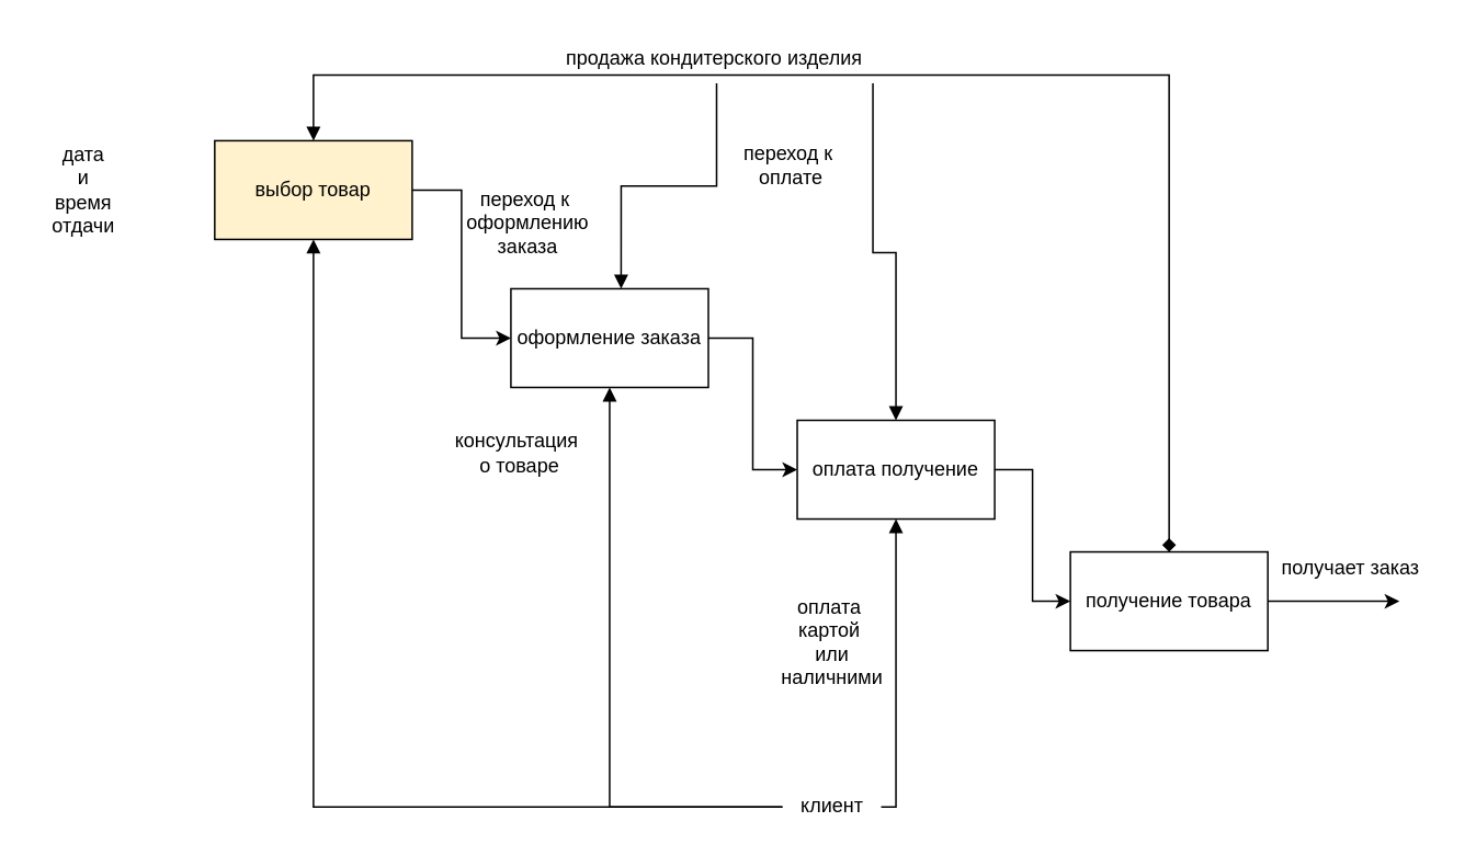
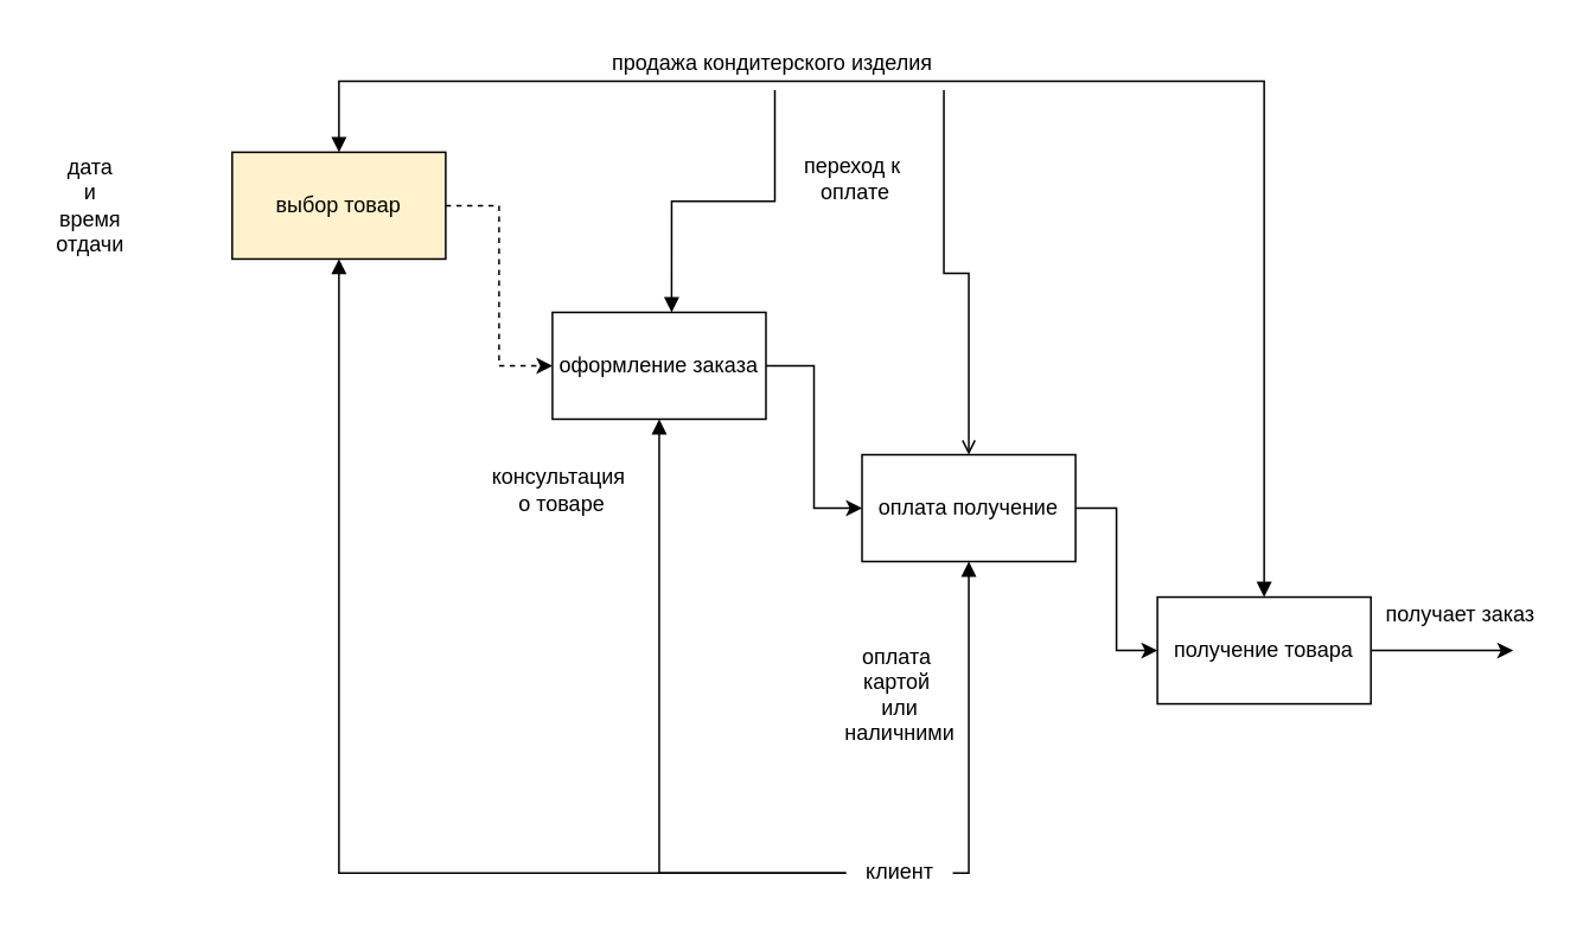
  <mxCell id="0" />
  <mxCell id="1" parent="0" />
  <mxCell id="2" style="edgeStyle=orthogonalEdgeStyle;rounded=0;orthogonalLoop=1;jettySize=auto;html=1;exitX=1;exitY=0.5;exitDx=0;exitDy=0;" parent="1" source="3" edge="1"><mxGeometry relative="1" as="geometry"><mxPoint x="850" y="365" as="targetPoint" /></mxGeometry></mxCell>
  <mxCell id="3" value="получение товара" style="rounded=0;whiteSpace=wrap;html=1;" parent="1" vertex="1"><mxGeometry x="650" y="335" width="120" height="60" as="geometry" /></mxCell>
  <mxCell id="4" style="edgeStyle=orthogonalEdgeStyle;rounded=0;orthogonalLoop=1;jettySize=auto;html=1;exitX=1;exitY=0.5;exitDx=0;exitDy=0;entryX=0;entryY=0.5;entryDx=0;entryDy=0;" parent="1" source="5" target="3" edge="1"><mxGeometry relative="1" as="geometry" /></mxCell>
  <mxCell id="5" value="оплата получение" style="rounded=0;whiteSpace=wrap;html=1;" parent="1" vertex="1"><mxGeometry x="484" y="255" width="120" height="60" as="geometry" /></mxCell>
  <mxCell id="6" style="edgeStyle=orthogonalEdgeStyle;rounded=0;orthogonalLoop=1;jettySize=auto;html=1;exitX=1;exitY=0.5;exitDx=0;exitDy=0;entryX=0;entryY=0.5;entryDx=0;entryDy=0;" parent="1" source="7" target="5" edge="1"><mxGeometry relative="1" as="geometry" /></mxCell>
  <mxCell id="7" value="оформление заказа" style="rounded=0;whiteSpace=wrap;html=1;" parent="1" vertex="1"><mxGeometry x="310" y="175" width="120" height="60" as="geometry" /></mxCell>
- <mxCell id="8" style="edgeStyle=orthogonalEdgeStyle;rounded=0;orthogonalLoop=1;jettySize=auto;html=1;exitX=1;exitY=0.5;exitDx=0;exitDy=0;entryX=0;entryY=0.5;entryDx=0;entryDy=0;" parent="1" source="10" target="7" edge="1"><mxGeometry relative="1" as="geometry" /></mxCell>
- <mxCell id="9" style="edgeStyle=orthogonalEdgeStyle;rounded=0;orthogonalLoop=1;jettySize=auto;html=1;exitX=0.5;exitY=0;exitDx=0;exitDy=0;entryX=0.5;entryY=0;entryDx=0;entryDy=0;endArrow=diamond;endFill=1;startArrow=block;startFill=1;" parent="1" source="10" target="3" edge="1"><mxGeometry relative="1" as="geometry"><Array as="points"><mxPoint y="45" x="190" /><mxPoint x="710" y="45" /></Array></mxGeometry></mxCell>
+ <mxCell id="8" style="edgeStyle=orthogonalEdgeStyle;rounded=0;orthogonalLoop=1;jettySize=auto;html=1;exitX=1;exitY=0.5;exitDx=0;exitDy=0;entryX=0;entryY=0.5;entryDx=0;entryDy=0;dashed=1;" parent="1" source="10" target="7" edge="1"><mxGeometry relative="1" as="geometry" /></mxCell>
+ <mxCell id="9" style="edgeStyle=orthogonalEdgeStyle;rounded=0;orthogonalLoop=1;jettySize=auto;html=1;exitX=0.5;exitY=0;exitDx=0;exitDy=0;entryX=0.5;entryY=0;entryDx=0;entryDy=0;endArrow=block;endFill=1;startArrow=block;startFill=1;" parent="1" source="10" target="3" edge="1"><mxGeometry relative="1" as="geometry"><Array as="points"><mxPoint y="45" x="190" /><mxPoint x="710" y="45" /></Array></mxGeometry></mxCell>
  <mxCell id="10" value="выбор товар" style="rounded=0;whiteSpace=wrap;html=1;fillColor=#fff2cc;" parent="1" vertex="1"><mxGeometry x="130" y="85" width="120" height="60" as="geometry" /></mxCell>
  <mxCell id="11" style="edgeStyle=orthogonalEdgeStyle;rounded=0;orthogonalLoop=1;jettySize=auto;html=1;entryX=0.558;entryY=0;entryDx=0;entryDy=0;entryPerimeter=0;startArrow=none;startFill=0;endArrow=block;endFill=1;" edge="1" parent="1" source="13" target="7"><mxGeometry relative="1" as="geometry" /></mxCell>
- <mxCell id="12" style="edgeStyle=orthogonalEdgeStyle;rounded=0;orthogonalLoop=1;jettySize=auto;html=1;startArrow=none;startFill=0;endArrow=block;endFill=1;" edge="1" parent="1" source="13" target="5"><mxGeometry relative="1" as="geometry"><Array as="points"><mxPoint x="530" y="153" /><mxPoint x="544" y="153" /></Array></mxGeometry></mxCell>
+ <mxCell id="12" style="edgeStyle=orthogonalEdgeStyle;rounded=0;orthogonalLoop=1;jettySize=auto;html=1;startArrow=none;startFill=0;endArrow=open;endFill=1;" edge="1" parent="1" source="13" target="5"><mxGeometry relative="1" as="geometry"><Array as="points"><mxPoint x="530" y="153" /><mxPoint x="544" y="153" /></Array></mxGeometry></mxCell>
  <mxCell id="13" value="продажа кондитерского изделия&amp;nbsp;" style="text;html=1;align=center;verticalAlign=middle;resizable=0;points=[];autosize=1;strokeColor=none;fillColor=none;container=1;" parent="1" vertex="1"><mxGeometry x="330" y="20" width="210" height="30" as="geometry" /></mxCell>
  <mxCell id="14" value="получает заказ" style="text;html=1;align=center;verticalAlign=middle;resizable=0;points=[];autosize=1;strokeColor=none;fillColor=none;" parent="1" vertex="1"><mxGeometry x="765" y="330" width="110" height="30" as="geometry" /></mxCell>
  <mxCell id="15" value="переход к&amp;nbsp;&lt;br&gt;оплате" style="text;html=1;align=center;verticalAlign=middle;resizable=0;points=[];autosize=1;strokeColor=none;fillColor=none;" parent="1" vertex="1"><mxGeometry x="440" y="80" width="80" height="40" as="geometry" /></mxCell>
- <mxCell id="16" value="переход к&amp;nbsp;&lt;br&gt;оформлению&lt;br&gt;заказа" style="text;html=1;align=center;verticalAlign=middle;resizable=0;points=[];autosize=1;strokeColor=none;fillColor=none;" parent="1" vertex="1"><mxGeometry x="270" y="105" width="100" height="60" as="geometry" /></mxCell>
  <mxCell id="17" style="edgeStyle=orthogonalEdgeStyle;rounded=0;orthogonalLoop=1;jettySize=auto;html=1;entryX=0.5;entryY=1;entryDx=0;entryDy=0;startArrow=none;startFill=0;endArrow=block;endFill=1;" edge="1" parent="1" source="20" target="7"><mxGeometry relative="1" as="geometry" /></mxCell>
  <mxCell id="18" style="edgeStyle=orthogonalEdgeStyle;rounded=0;orthogonalLoop=1;jettySize=auto;html=1;entryX=0.5;entryY=1;entryDx=0;entryDy=0;startArrow=none;startFill=0;endArrow=block;endFill=1;" edge="1" parent="1" source="20" target="5"><mxGeometry relative="1" as="geometry"><Array as="points"><mxPoint x="544" y="490" /></Array></mxGeometry></mxCell>
  <mxCell id="19" style="edgeStyle=orthogonalEdgeStyle;rounded=0;orthogonalLoop=1;jettySize=auto;html=1;entryX=0.5;entryY=1;entryDx=0;entryDy=0;startArrow=none;startFill=0;endArrow=block;endFill=1;" edge="1" parent="1" source="20" target="10"><mxGeometry relative="1" as="geometry" /></mxCell>
  <mxCell id="20" value="клиент" style="text;html=1;align=center;verticalAlign=middle;resizable=0;points=[];autosize=1;strokeColor=none;fillColor=none;" parent="1" vertex="1"><mxGeometry x="475" y="475" width="60" height="30" as="geometry" /></mxCell>
  <mxCell id="21" value="дата&lt;br&gt;и&lt;br&gt;время&lt;br&gt;отдачи" style="text;html=1;align=center;verticalAlign=middle;resizable=0;points=[];autosize=1;strokeColor=none;fillColor=none;" parent="1" vertex="1"><mxGeometry x="20" y="80" width="60" height="70" as="geometry" /></mxCell>
  <mxCell id="22" value="оплата&amp;nbsp;&lt;br&gt;картой&amp;nbsp;&lt;br&gt;или&lt;br&gt;наличними" style="text;html=1;align=center;verticalAlign=middle;resizable=0;points=[];autosize=1;strokeColor=none;fillColor=none;" parent="1" vertex="1"><mxGeometry x="460" y="355" width="90" height="70" as="geometry" /></mxCell>
  <mxCell id="23" value="консультация&amp;nbsp;&lt;br&gt;о товаре" style="text;html=1;align=center;verticalAlign=middle;resizable=0;points=[];autosize=1;strokeColor=none;fillColor=none;" parent="1" vertex="1"><mxGeometry x="265" y="255" width="100" height="40" as="geometry" /></mxCell>
